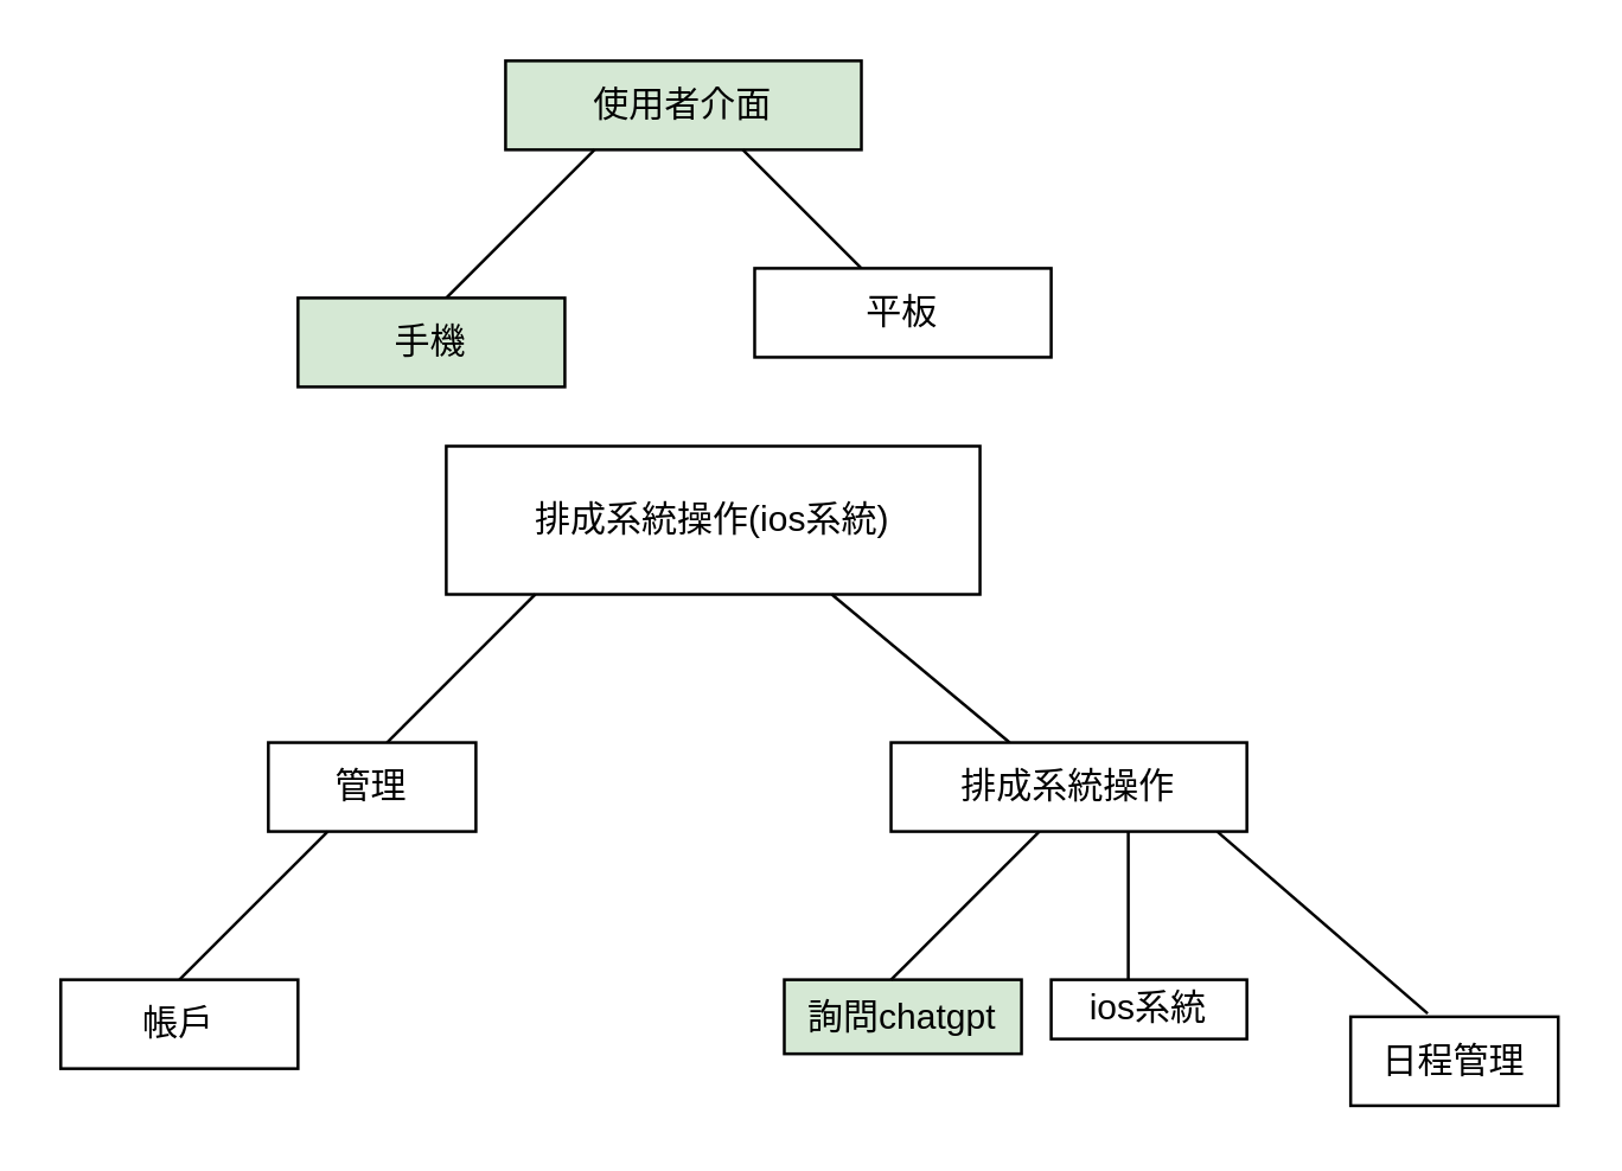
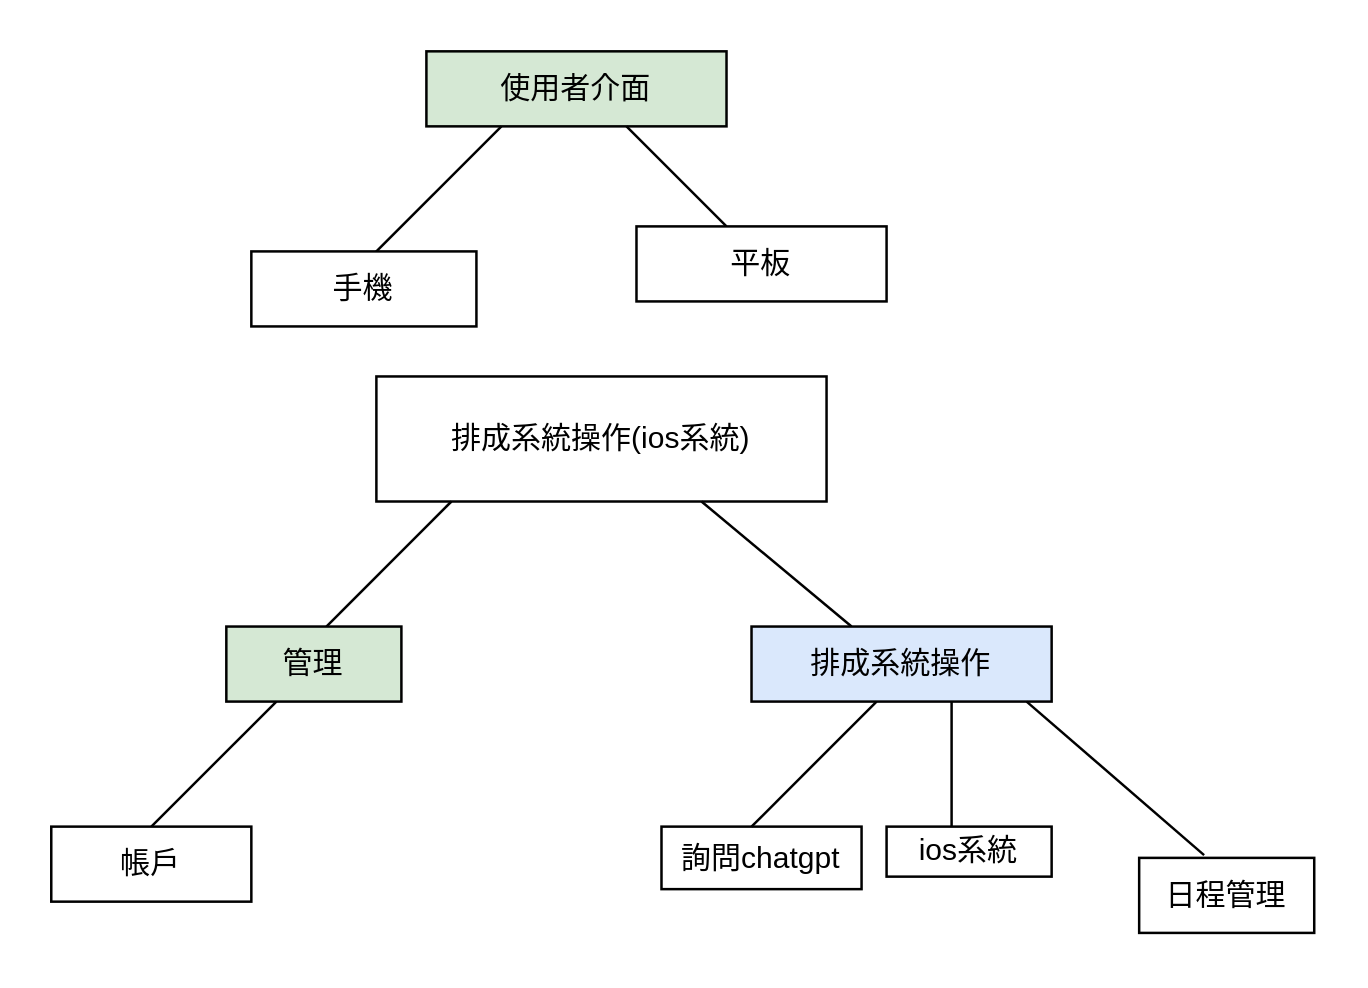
  <mxCell id="0" />
  <mxCell id="1" parent="0" />
  <mxCell id="2" value="使用者介面" style="rounded=0;whiteSpace=wrap;html=1;fillColor=#d5e8d4;" vertex="1" parent="1"><mxGeometry x="170" y="20" width="120" height="30" as="geometry" /></mxCell>
  <mxCell id="3" value="" style="endArrow=none;html=1;rounded=0;entryX=0.25;entryY=1;entryDx=0;entryDy=0;" edge="1" parent="1" target="2"><mxGeometry width="50" height="50" relative="1" as="geometry"><mxPoint x="140" y="110" as="sourcePoint" /><mxPoint x="190" y="60" as="targetPoint" /></mxGeometry></mxCell>
- <mxCell id="4" value="手機" style="rounded=0;whiteSpace=wrap;html=1;fillColor=#d5e8d4;" vertex="1" parent="1"><mxGeometry x="100" y="100" width="90" height="30" as="geometry" /></mxCell>
+ <mxCell id="4" value="手機" style="rounded=0;whiteSpace=wrap;html=1;" vertex="1" parent="1"><mxGeometry x="100" y="100" width="90" height="30" as="geometry" /></mxCell>
  <mxCell id="5" value="" style="endArrow=none;html=1;rounded=0;" edge="1" parent="1"><mxGeometry width="50" height="50" relative="1" as="geometry"><mxPoint x="290" y="90" as="sourcePoint" /><mxPoint x="250" y="50" as="targetPoint" /></mxGeometry></mxCell>
  <mxCell id="6" value="平板" style="rounded=0;whiteSpace=wrap;html=1;" vertex="1" parent="1"><mxGeometry x="254" y="90" width="100" height="30" as="geometry" /></mxCell>
  <mxCell id="7" value="排成系統操作(ios系統)" style="rounded=0;whiteSpace=wrap;html=1;" vertex="1" parent="1"><mxGeometry x="150" y="150" width="180" height="50" as="geometry" /></mxCell>
  <mxCell id="8" value="" style="endArrow=none;html=1;rounded=0;" edge="1" parent="1"><mxGeometry width="50" height="50" relative="1" as="geometry"><mxPoint x="130" y="250" as="sourcePoint" /><mxPoint x="180" y="200" as="targetPoint" /></mxGeometry></mxCell>
- <mxCell id="9" value="管理" style="rounded=0;whiteSpace=wrap;html=1;" vertex="1" parent="1"><mxGeometry x="90" y="250" width="70" height="30" as="geometry" /></mxCell>
+ <mxCell id="9" value="管理" style="rounded=0;whiteSpace=wrap;html=1;fillColor=#d5e8d4;" vertex="1" parent="1"><mxGeometry x="90" y="250" width="70" height="30" as="geometry" /></mxCell>
  <mxCell id="10" value="" style="endArrow=none;html=1;rounded=0;" edge="1" parent="1"><mxGeometry width="50" height="50" relative="1" as="geometry"><mxPoint x="60" y="330" as="sourcePoint" /><mxPoint x="110" y="280" as="targetPoint" /></mxGeometry></mxCell>
  <mxCell id="11" value="帳戶" style="rounded=0;whiteSpace=wrap;html=1;" vertex="1" parent="1"><mxGeometry x="20" y="330" width="80" height="30" as="geometry" /></mxCell>
  <mxCell id="12" value="" style="endArrow=none;html=1;rounded=0;" edge="1" parent="1"><mxGeometry width="50" height="50" relative="1" as="geometry"><mxPoint x="340" y="250" as="sourcePoint" /><mxPoint x="280" y="200" as="targetPoint" /></mxGeometry></mxCell>
- <mxCell id="13" value="排成系統操作" style="rounded=0;whiteSpace=wrap;html=1;" vertex="1" parent="1"><mxGeometry x="300" y="250" width="120" height="30" as="geometry" /></mxCell>
- <mxCell id="14" value="詢問chatgpt" style="rounded=0;whiteSpace=wrap;html=1;fillColor=#d5e8d4;" vertex="1" parent="1"><mxGeometry x="264" y="330" width="80" height="25" as="geometry" /></mxCell>
+ <mxCell id="13" value="排成系統操作" style="rounded=0;whiteSpace=wrap;html=1;fillColor=#dae8fc;" vertex="1" parent="1"><mxGeometry x="300" y="250" width="120" height="30" as="geometry" /></mxCell>
+ <mxCell id="14" value="詢問chatgpt" style="rounded=0;whiteSpace=wrap;html=1;" vertex="1" parent="1"><mxGeometry x="264" y="330" width="80" height="25" as="geometry" /></mxCell>
  <mxCell id="15" value="" style="endArrow=none;html=1;rounded=0;" edge="1" parent="1"><mxGeometry width="50" height="50" relative="1" as="geometry"><mxPoint x="300" y="330" as="sourcePoint" /><mxPoint x="350" y="280" as="targetPoint" /></mxGeometry></mxCell>
  <mxCell id="16" style="edgeStyle=orthogonalEdgeStyle;rounded=0;orthogonalLoop=1;jettySize=auto;html=1;exitX=0.5;exitY=1;exitDx=0;exitDy=0;" edge="1" parent="1" source="14" target="14"><mxGeometry relative="1" as="geometry" /></mxCell>
  <mxCell id="17" value="" style="endArrow=none;html=1;rounded=0;" edge="1" parent="1"><mxGeometry width="50" height="50" relative="1" as="geometry"><mxPoint x="380" y="330" as="sourcePoint" /><mxPoint x="380" y="280" as="targetPoint" /></mxGeometry></mxCell>
  <mxCell id="18" value="ios系統" style="rounded=0;whiteSpace=wrap;html=1;" vertex="1" parent="1"><mxGeometry x="354" y="330" width="66" height="20" as="geometry" /></mxCell>
  <mxCell id="19" value="" style="endArrow=none;html=1;rounded=0;exitX=0.371;exitY=-0.037;exitDx=0;exitDy=0;exitPerimeter=0;" edge="1" parent="1" source="20"><mxGeometry width="50" height="50" relative="1" as="geometry"><mxPoint x="460" y="320" as="sourcePoint" /><mxPoint x="410" y="280" as="targetPoint" /></mxGeometry></mxCell>
  <mxCell id="20" value="日程管理" style="rounded=0;whiteSpace=wrap;html=1;" vertex="1" parent="1"><mxGeometry x="455" y="342.5" width="70" height="30" as="geometry" /></mxCell>
